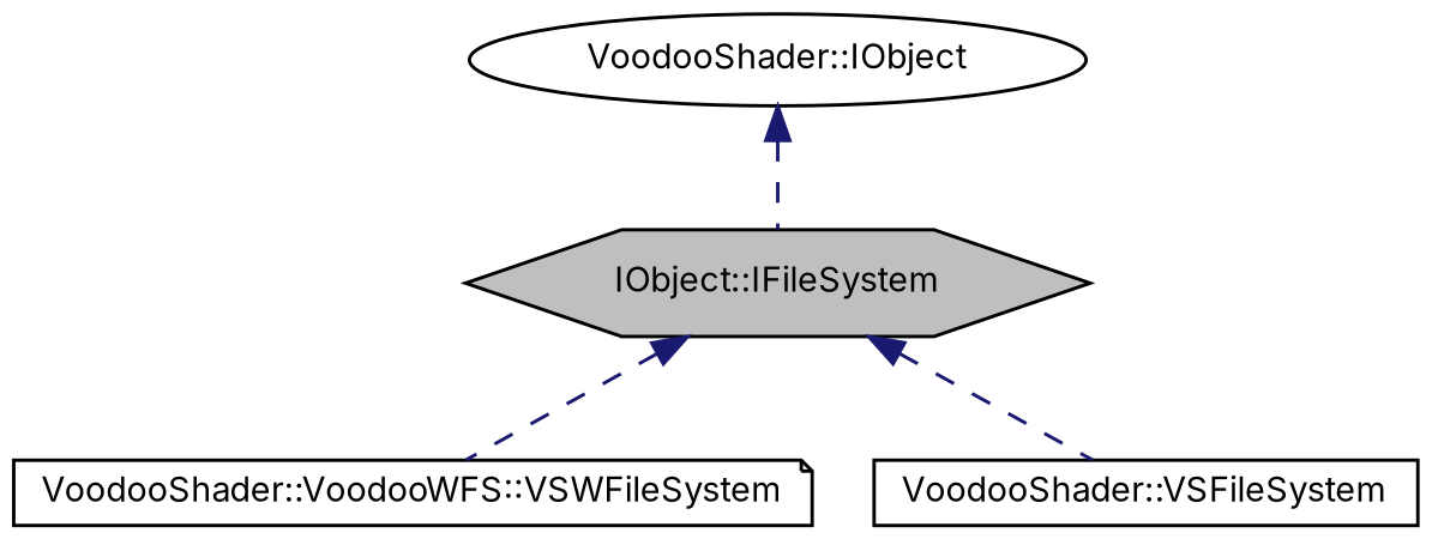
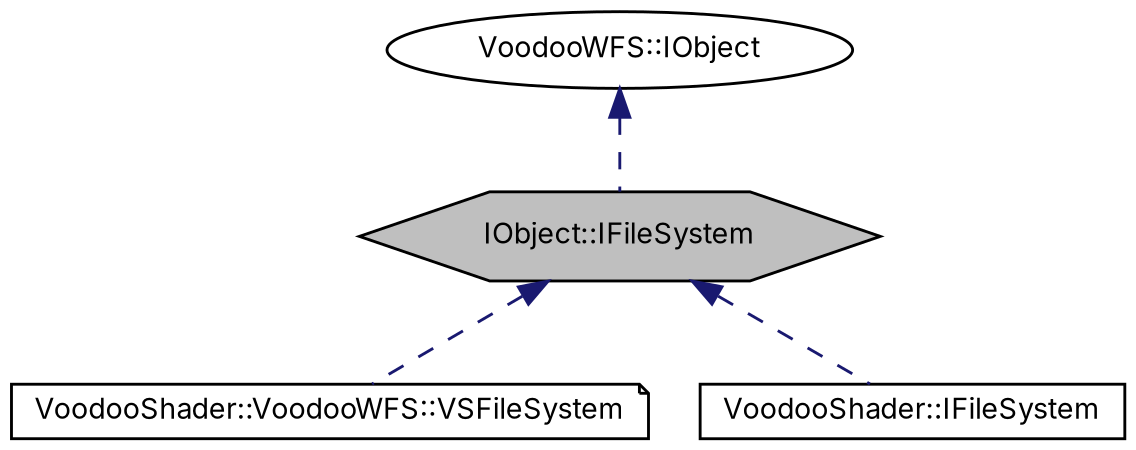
  digraph {
    fontname=Inter
    node [color=black fillcolor=white fontname=Inter fontsize=10 style=filled]
    edge [color=midnightblue dir=back fontname=Inter fontsize=10 labelfontname=Helvetica labelfontsize=10 style=dashed]
    n1 [fillcolor=grey75 fontcolor=black height=0.2 label="IObject::IFileSystem" shape=hexagon width=0.4]
-   n2 [height=0.2 label="VoodooShader::VoodooWFS::VSWFileSystem" shape=note width=0.4]
-   n3 [height=0.2 label="VoodooShader::VSFileSystem" shape=box width=0.4]
-   n4 [height=0.2 label="VoodooShader::IObject" shape=ellipse width=0.4]
+   n2 [height=0.2 label="VoodooShader::VoodooWFS::VSFileSystem" shape=note width=0.4]
+   n3 [height=0.2 label="VoodooShader::IFileSystem" shape=box width=0.4]
+   n4 [height=0.2 label="VoodooWFS::IObject" shape=ellipse width=0.4]
    n1 -> n2
    n1 -> n3
    n4 -> n1
  }
